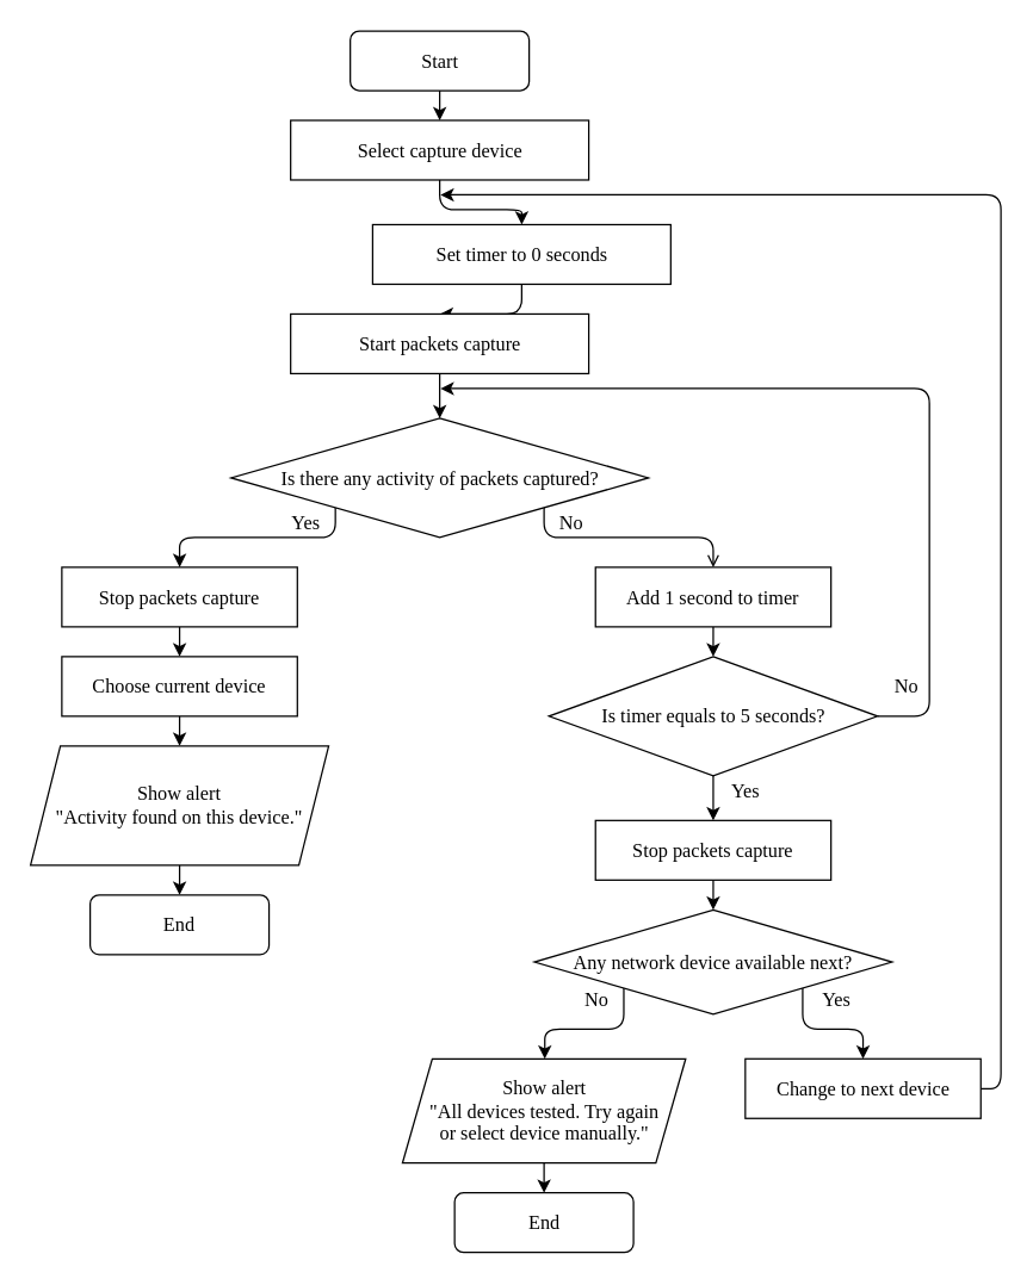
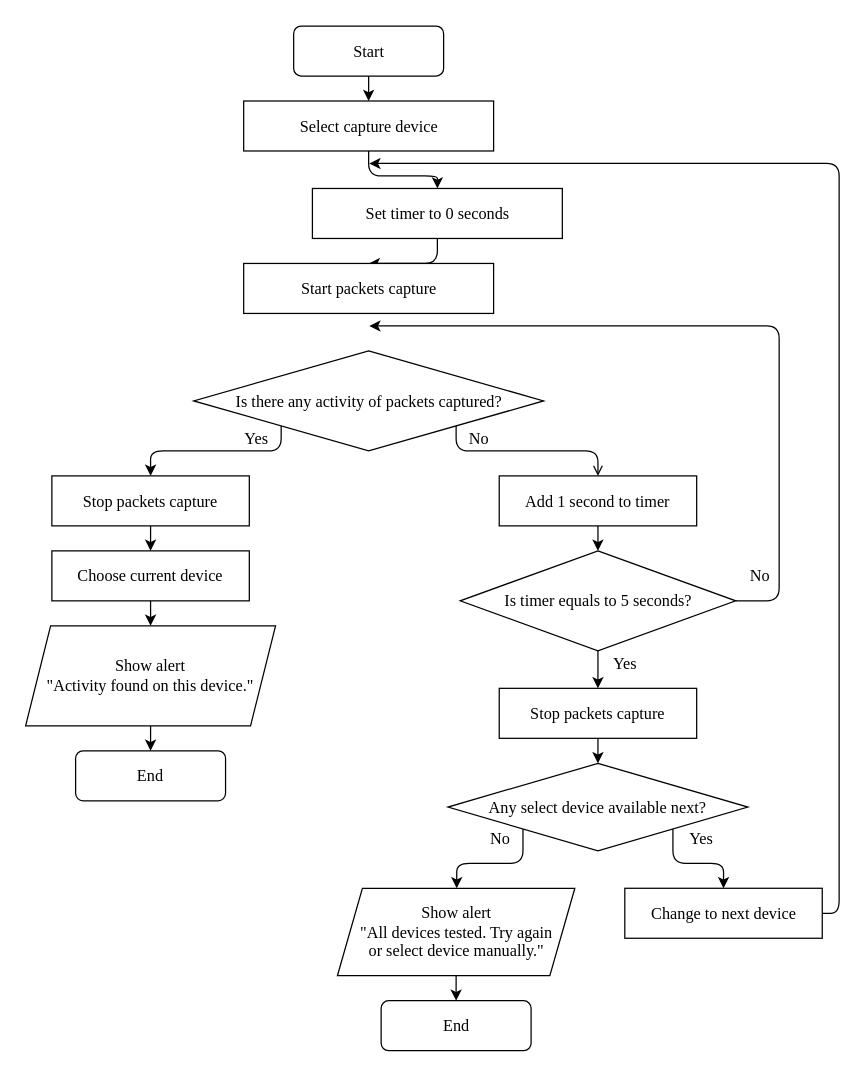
  <mxCell id="0" />
  <mxCell id="1" parent="0" />
  <mxCell id="2" style="edgeStyle=orthogonalEdgeStyle;orthogonalLoop=1;jettySize=auto;html=1;exitX=0.5;exitY=1;exitDx=0;exitDy=0;fontFamily=Times New Roman;fontSize=13;" parent="1" source="3" target="5" edge="1"><mxGeometry relative="1" as="geometry" /></mxCell>
  <mxCell id="3" value="&lt;font style=&quot;font-size: 13px;&quot;&gt;Start&lt;/font&gt;" style="whiteSpace=wrap;html=1;fontFamily=Times New Roman;fontSize=13;rounded=1;" parent="1" vertex="1"><mxGeometry x="234.5" y="20" width="120" height="40" as="geometry" /></mxCell>
  <mxCell id="4" style="edgeStyle=orthogonalEdgeStyle;orthogonalLoop=1;jettySize=auto;html=1;exitX=0.5;exitY=1;exitDx=0;exitDy=0;entryX=0.5;entryY=0;entryDx=0;entryDy=0;fontFamily=Times New Roman;fontSize=13;" parent="1" source="5" target="7" edge="1"><mxGeometry relative="1" as="geometry" /></mxCell>
  <mxCell id="5" value="Select capture device" style="whiteSpace=wrap;html=1;fontFamily=Times New Roman;fontSize=13;" parent="1" vertex="1"><mxGeometry x="194.5" y="80" width="200" height="40" as="geometry" /></mxCell>
  <mxCell id="6" style="edgeStyle=orthogonalEdgeStyle;orthogonalLoop=1;jettySize=auto;html=1;exitX=0.5;exitY=1;exitDx=0;exitDy=0;fontFamily=Times New Roman;fontSize=13;" parent="1" source="7" target="9" edge="1"><mxGeometry relative="1" as="geometry" /></mxCell>
  <mxCell id="7" value="Set timer to 0 seconds" style="whiteSpace=wrap;html=1;fontFamily=Times New Roman;fontSize=13;" parent="1" vertex="1"><mxGeometry x="249.5" y="150" width="200" height="40" as="geometry" /></mxCell>
- <mxCell id="8" style="edgeStyle=orthogonalEdgeStyle;orthogonalLoop=1;jettySize=auto;html=1;exitX=0.5;exitY=1;exitDx=0;exitDy=0;entryX=0.5;entryY=0;entryDx=0;entryDy=0;fontFamily=Times New Roman;fontSize=13;" parent="1" source="9" target="12" edge="1"><mxGeometry relative="1" as="geometry" /></mxCell>
  <mxCell id="9" value="Start packets capture" style="whiteSpace=wrap;html=1;fontFamily=Times New Roman;fontSize=13;" parent="1" vertex="1"><mxGeometry x="194.5" y="210" width="200" height="40" as="geometry" /></mxCell>
  <mxCell id="10" style="edgeStyle=orthogonalEdgeStyle;orthogonalLoop=1;jettySize=auto;html=1;exitX=1;exitY=1;exitDx=0;exitDy=0;entryX=0.5;entryY=0;entryDx=0;entryDy=0;fontFamily=Times New Roman;fontSize=13;endArrow=open;" parent="1" source="12" target="16" edge="1"><mxGeometry relative="1" as="geometry"><Array as="points"><mxPoint x="365" y="360" /><mxPoint x="478" y="360" /></Array></mxGeometry></mxCell>
  <mxCell id="11" style="edgeStyle=orthogonalEdgeStyle;orthogonalLoop=1;jettySize=auto;html=1;exitX=0;exitY=1;exitDx=0;exitDy=0;entryX=0.5;entryY=0;entryDx=0;entryDy=0;fontFamily=Times New Roman;fontSize=13;" parent="1" source="12" target="14" edge="1"><mxGeometry relative="1" as="geometry"><Array as="points"><mxPoint x="225" y="360" /><mxPoint x="120" y="360" /></Array></mxGeometry></mxCell>
  <mxCell id="12" value="Is there any activity of packets captured?" style="rhombus;whiteSpace=wrap;html=1;fontFamily=Times New Roman;fontSize=13;" parent="1" vertex="1"><mxGeometry x="154.5" y="280" width="280" height="80" as="geometry" /></mxCell>
  <mxCell id="13" style="edgeStyle=orthogonalEdgeStyle;orthogonalLoop=1;jettySize=auto;html=1;exitX=0.5;exitY=1;exitDx=0;exitDy=0;entryX=0.5;entryY=0;entryDx=0;entryDy=0;fontFamily=Times New Roman;fontSize=13;" parent="1" source="14" target="18" edge="1"><mxGeometry relative="1" as="geometry" /></mxCell>
  <mxCell id="14" value="Stop packets capture" style="whiteSpace=wrap;html=1;fontFamily=Times New Roman;fontSize=13;" parent="1" vertex="1"><mxGeometry x="41" y="380" width="158" height="40" as="geometry" /></mxCell>
  <mxCell id="15" style="edgeStyle=orthogonalEdgeStyle;orthogonalLoop=1;jettySize=auto;html=1;exitX=0.5;exitY=1;exitDx=0;exitDy=0;entryX=0.5;entryY=0;entryDx=0;entryDy=0;fontFamily=Times New Roman;fontSize=13;" parent="1" source="16" target="23" edge="1"><mxGeometry relative="1" as="geometry" /></mxCell>
  <mxCell id="16" value="Add 1 second to timer" style="whiteSpace=wrap;html=1;fontFamily=Times New Roman;fontSize=13;" parent="1" vertex="1"><mxGeometry x="399" y="380" width="158" height="40" as="geometry" /></mxCell>
  <mxCell id="17" style="edgeStyle=orthogonalEdgeStyle;orthogonalLoop=1;jettySize=auto;html=1;exitX=0.5;exitY=1;exitDx=0;exitDy=0;fontFamily=Times New Roman;fontSize=13;" parent="1" source="18" target="20" edge="1"><mxGeometry relative="1" as="geometry" /></mxCell>
  <mxCell id="18" value="Choose current device" style="whiteSpace=wrap;html=1;fontFamily=Times New Roman;fontSize=13;" parent="1" vertex="1"><mxGeometry x="41" y="440" width="158" height="40" as="geometry" /></mxCell>
  <mxCell id="19" style="edgeStyle=orthogonalEdgeStyle;orthogonalLoop=1;jettySize=auto;html=1;exitX=0.5;exitY=1;exitDx=0;exitDy=0;entryX=0.5;entryY=0;entryDx=0;entryDy=0;fontFamily=Times New Roman;fontSize=13;" parent="1" source="20" target="24" edge="1"><mxGeometry relative="1" as="geometry" /></mxCell>
  <mxCell id="20" value="Show alert &lt;br style=&quot;font-size: 13px&quot;&gt;&quot;Activity found on this device.&quot;" style="shape=parallelogram;perimeter=parallelogramPerimeter;whiteSpace=wrap;html=1;fixedSize=1;fontFamily=Times New Roman;fontSize=13;" parent="1" vertex="1"><mxGeometry x="20" y="500" width="200" height="80" as="geometry" /></mxCell>
  <mxCell id="21" style="edgeStyle=orthogonalEdgeStyle;orthogonalLoop=1;jettySize=auto;html=1;exitX=1;exitY=0.5;exitDx=0;exitDy=0;fontFamily=Times New Roman;fontSize=13;" parent="1" source="23" edge="1"><mxGeometry relative="1" as="geometry"><mxPoint x="295" y="260" as="targetPoint" /><Array as="points"><mxPoint x="623" y="480" /><mxPoint x="623" y="260" /></Array></mxGeometry></mxCell>
  <mxCell id="22" style="edgeStyle=orthogonalEdgeStyle;rounded=0;orthogonalLoop=1;jettySize=auto;html=1;exitX=0.5;exitY=1;exitDx=0;exitDy=0;entryX=0.5;entryY=0;entryDx=0;entryDy=0;fontFamily=Times New Roman;fontSize=13;" parent="1" source="23" target="37" edge="1"><mxGeometry relative="1" as="geometry" /></mxCell>
  <mxCell id="23" value="Is timer equals to 5 seconds?" style="rhombus;whiteSpace=wrap;html=1;fontFamily=Times New Roman;fontSize=13;" parent="1" vertex="1"><mxGeometry x="367.75" y="440" width="220.5" height="80" as="geometry" /></mxCell>
  <mxCell id="24" value="End" style="whiteSpace=wrap;html=1;fontFamily=Times New Roman;fontSize=13;rounded=1;" parent="1" vertex="1"><mxGeometry x="60" y="600" width="120" height="40" as="geometry" /></mxCell>
  <mxCell id="25" style="edgeStyle=orthogonalEdgeStyle;orthogonalLoop=1;jettySize=auto;html=1;exitX=0;exitY=1;exitDx=0;exitDy=0;fontFamily=Times New Roman;fontSize=13;" parent="1" source="27" target="31" edge="1"><mxGeometry relative="1" as="geometry"><Array as="points"><mxPoint x="418" y="690" /><mxPoint x="365" y="690" /></Array></mxGeometry></mxCell>
  <mxCell id="26" style="edgeStyle=orthogonalEdgeStyle;orthogonalLoop=1;jettySize=auto;html=1;exitX=1;exitY=1;exitDx=0;exitDy=0;entryX=0.5;entryY=0;entryDx=0;entryDy=0;fontFamily=Times New Roman;fontSize=13;" parent="1" source="27" target="29" edge="1"><mxGeometry relative="1" as="geometry"><Array as="points"><mxPoint x="538" y="690" /><mxPoint x="579" y="690" /></Array></mxGeometry></mxCell>
- <mxCell id="27" value="Any network device available next?" style="rhombus;whiteSpace=wrap;html=1;fontFamily=Times New Roman;fontSize=13;" parent="1" vertex="1"><mxGeometry x="358" y="610" width="240" height="70" as="geometry" /></mxCell>
+ <mxCell id="27" value="Any select device available next?" style="rhombus;whiteSpace=wrap;html=1;fontFamily=Times New Roman;fontSize=13;" parent="1" vertex="1"><mxGeometry x="358" y="610" width="240" height="70" as="geometry" /></mxCell>
  <mxCell id="28" style="edgeStyle=orthogonalEdgeStyle;orthogonalLoop=1;jettySize=auto;html=1;exitX=1;exitY=0.5;exitDx=0;exitDy=0;fontFamily=Times New Roman;fontSize=13;" parent="1" source="29" edge="1"><mxGeometry relative="1" as="geometry"><mxPoint x="295" y="130" as="targetPoint" /><Array as="points"><mxPoint x="671" y="730" /><mxPoint x="671" y="130" /></Array></mxGeometry></mxCell>
  <mxCell id="29" value="Change to next device" style="whiteSpace=wrap;html=1;fontFamily=Times New Roman;fontSize=13;" parent="1" vertex="1"><mxGeometry x="499.5" y="710" width="158" height="40" as="geometry" /></mxCell>
  <mxCell id="30" style="edgeStyle=orthogonalEdgeStyle;orthogonalLoop=1;jettySize=auto;html=1;exitX=0.5;exitY=1;exitDx=0;exitDy=0;entryX=0.5;entryY=0;entryDx=0;entryDy=0;fontFamily=Times New Roman;fontSize=13;" parent="1" source="31" target="32" edge="1"><mxGeometry relative="1" as="geometry" /></mxCell>
  <mxCell id="31" value="Show alert &lt;br style=&quot;font-size: 13px&quot;&gt;&quot;All devices tested. Try again &lt;br&gt;or select device manually.&quot;" style="shape=parallelogram;perimeter=parallelogramPerimeter;whiteSpace=wrap;html=1;fixedSize=1;fontFamily=Times New Roman;fontSize=13;" parent="1" vertex="1"><mxGeometry x="269.5" y="710" width="190" height="70" as="geometry" /></mxCell>
  <mxCell id="32" value="End" style="whiteSpace=wrap;html=1;fontFamily=Times New Roman;fontSize=13;rounded=1;" parent="1" vertex="1"><mxGeometry x="304.5" y="800" width="120" height="40" as="geometry" /></mxCell>
  <mxCell id="33" value="Yes" style="text;html=1;strokeColor=none;fillColor=none;align=center;verticalAlign=middle;whiteSpace=wrap;fontFamily=Times New Roman;fontSize=13;" parent="1" vertex="1"><mxGeometry x="185" y="340" width="40" height="20" as="geometry" /></mxCell>
  <mxCell id="34" value="Yes" style="text;html=1;strokeColor=none;fillColor=none;align=center;verticalAlign=middle;whiteSpace=wrap;fontFamily=Times New Roman;fontSize=13;" parent="1" vertex="1"><mxGeometry x="541.25" y="660" width="40" height="20" as="geometry" /></mxCell>
  <mxCell id="35" value="Yes" style="text;html=1;strokeColor=none;fillColor=none;align=center;verticalAlign=middle;whiteSpace=wrap;fontFamily=Times New Roman;fontSize=13;" parent="1" vertex="1"><mxGeometry x="479.5" y="520" width="40" height="20" as="geometry" /></mxCell>
  <mxCell id="36" style="edgeStyle=orthogonalEdgeStyle;orthogonalLoop=1;jettySize=auto;html=1;exitX=0.5;exitY=1;exitDx=0;exitDy=0;entryX=0.5;entryY=0;entryDx=0;entryDy=0;fontFamily=Times New Roman;fontSize=13;" parent="1" source="37" target="27" edge="1"><mxGeometry relative="1" as="geometry" /></mxCell>
  <mxCell id="37" value="Stop packets capture" style="whiteSpace=wrap;html=1;fontFamily=Times New Roman;fontSize=13;" parent="1" vertex="1"><mxGeometry x="399" y="550" width="158" height="40" as="geometry" /></mxCell>
  <mxCell id="38" value="No" style="text;html=1;strokeColor=none;fillColor=none;align=center;verticalAlign=middle;whiteSpace=wrap;fontFamily=Times New Roman;fontSize=13;" parent="1" vertex="1"><mxGeometry x="588.25" y="450" width="40" height="20" as="geometry" /></mxCell>
  <mxCell id="39" value="No" style="text;html=1;strokeColor=none;fillColor=none;align=center;verticalAlign=middle;whiteSpace=wrap;fontFamily=Times New Roman;fontSize=13;" parent="1" vertex="1"><mxGeometry x="379.5" y="660" width="40" height="20" as="geometry" /></mxCell>
  <mxCell id="40" value="No" style="text;html=1;strokeColor=none;fillColor=none;align=center;verticalAlign=middle;whiteSpace=wrap;fontFamily=Times New Roman;fontSize=13;" parent="1" vertex="1"><mxGeometry x="363.25" y="340" width="40" height="20" as="geometry" /></mxCell>
